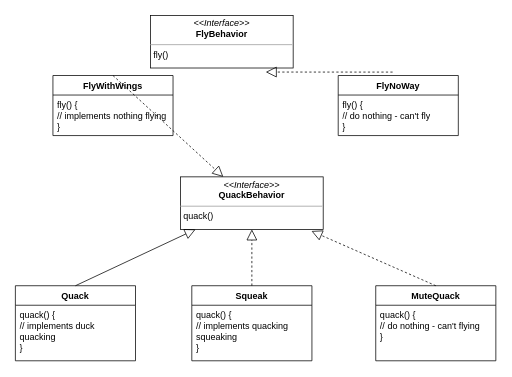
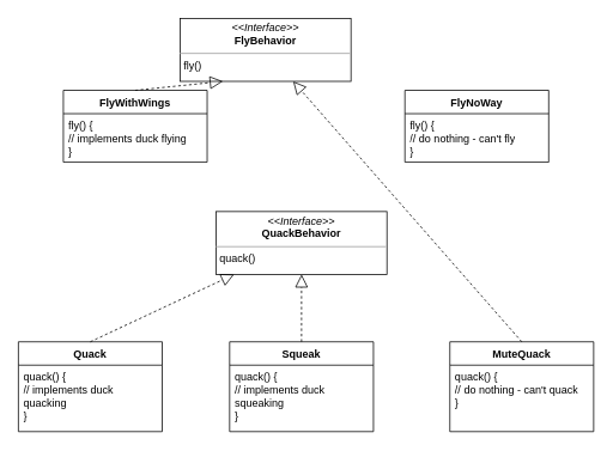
  <mxCell id="0" />
  <mxCell id="1" parent="0" />
  <mxCell id="2" value="&lt;p style=&quot;margin:0px;margin-top:4px;text-align:center;&quot;&gt;&lt;i&gt;&amp;lt;&amp;lt;Interface&amp;gt;&amp;gt;&lt;/i&gt;&lt;br&gt;&lt;b&gt;FlyBehavior&lt;/b&gt;&lt;/p&gt;&lt;hr size=&quot;1&quot;&gt;&lt;p style=&quot;margin:0px;margin-left:4px;&quot;&gt;fly()&lt;/p&gt;" style="verticalAlign=top;align=left;overflow=fill;fontSize=12;fontFamily=Helvetica;html=1;whiteSpace=wrap;" vertex="1" parent="1"><mxGeometry x="200" y="20" width="190" height="70" as="geometry" /></mxCell>
  <mxCell id="3" value="&lt;p style=&quot;margin:0px;margin-top:4px;text-align:center;&quot;&gt;&lt;i&gt;&amp;lt;&amp;lt;Interface&amp;gt;&amp;gt;&lt;/i&gt;&lt;br&gt;&lt;b&gt;QuackBehavior&lt;/b&gt;&lt;/p&gt;&lt;hr size=&quot;1&quot;&gt;&lt;p style=&quot;margin:0px;margin-left:4px;&quot;&gt;quack()&lt;/p&gt;" style="verticalAlign=top;align=left;overflow=fill;fontSize=12;fontFamily=Helvetica;html=1;whiteSpace=wrap;" vertex="1" parent="1"><mxGeometry x="240" y="235" width="190" height="70" as="geometry" /></mxCell>
  <mxCell id="4" value="FlyWithWings" style="swimlane;fontStyle=1;align=center;verticalAlign=top;childLayout=stackLayout;horizontal=1;startSize=26;horizontalStack=0;resizeParent=1;resizeParentMax=0;resizeLast=0;collapsible=1;marginBottom=0;whiteSpace=wrap;html=1;" vertex="1" parent="1"><mxGeometry x="70" y="100" width="160" height="80" as="geometry" /></mxCell>
- <mxCell id="5" value="fly() {&lt;br&gt;// implements nothing flying&lt;br&gt;}" style="text;strokeColor=none;fillColor=none;align=left;verticalAlign=top;spacingLeft=4;spacingRight=4;overflow=hidden;rotatable=0;points=[[0,0.5],[1,0.5]];portConstraint=eastwest;whiteSpace=wrap;html=1;" vertex="1" parent="4"><mxGeometry y="26" width="160" height="54" as="geometry" /></mxCell>
+ <mxCell id="5" value="fly() {&lt;br&gt;// implements duck flying&lt;br&gt;}" style="text;strokeColor=none;fillColor=none;align=left;verticalAlign=top;spacingLeft=4;spacingRight=4;overflow=hidden;rotatable=0;points=[[0,0.5],[1,0.5]];portConstraint=eastwest;whiteSpace=wrap;html=1;" vertex="1" parent="4"><mxGeometry y="26" width="160" height="54" as="geometry" /></mxCell>
  <mxCell id="6" value="FlyNoWay" style="swimlane;fontStyle=1;align=center;verticalAlign=top;childLayout=stackLayout;horizontal=1;startSize=26;horizontalStack=0;resizeParent=1;resizeParentMax=0;resizeLast=0;collapsible=1;marginBottom=0;whiteSpace=wrap;html=1;" vertex="1" parent="1"><mxGeometry x="450" y="100" width="160" height="80" as="geometry" /></mxCell>
  <mxCell id="7" value="fly() {&lt;br&gt;// do nothing - can't fly&lt;br&gt;}" style="text;strokeColor=none;fillColor=none;align=left;verticalAlign=top;spacingLeft=4;spacingRight=4;overflow=hidden;rotatable=0;points=[[0,0.5],[1,0.5]];portConstraint=eastwest;whiteSpace=wrap;html=1;" vertex="1" parent="6"><mxGeometry y="26" width="160" height="54" as="geometry" /></mxCell>
- <mxCell id="8" value="" style="endArrow=block;dashed=1;endFill=0;endSize=12;html=1;rounded=0;exitX=0.5;exitY=0;exitDx=0;exitDy=0;" edge="1" parent="1" source="4" target="3"><mxGeometry width="160" relative="1" as="geometry"><mxPoint x="150" y="90" as="sourcePoint" /><mxPoint x="310" y="90" as="targetPoint" /></mxGeometry></mxCell>
- <mxCell id="9" value="" style="endArrow=block;dashed=1;endFill=0;endSize=12;html=1;rounded=0;entryX=0.808;entryY=1.077;entryDx=0;entryDy=0;exitX=0.453;exitY=-0.057;exitDx=0;exitDy=0;entryPerimeter=0;exitPerimeter=0;" edge="1" parent="1" source="6" target="2"><mxGeometry width="160" relative="1" as="geometry"><mxPoint x="300" y="120" as="sourcePoint" /><mxPoint x="438" y="70" as="targetPoint" /></mxGeometry></mxCell>
+ <mxCell id="8" value="" style="endArrow=block;dashed=1;endFill=0;endSize=12;html=1;rounded=0;entryX=0.25;entryY=1;entryDx=0;entryDy=0;exitX=0.5;exitY=0;exitDx=0;exitDy=0;" edge="1" parent="1" source="4" target="2"><mxGeometry width="160" relative="1" as="geometry"><mxPoint x="150" y="90" as="sourcePoint" /><mxPoint x="310" y="90" as="targetPoint" /></mxGeometry></mxCell>
  <mxCell id="10" value="Quack" style="swimlane;fontStyle=1;align=center;verticalAlign=top;childLayout=stackLayout;horizontal=1;startSize=26;horizontalStack=0;resizeParent=1;resizeParentMax=0;resizeLast=0;collapsible=1;marginBottom=0;whiteSpace=wrap;html=1;" vertex="1" parent="1"><mxGeometry x="20" y="380" width="160" height="100" as="geometry" /></mxCell>
  <mxCell id="11" value="quack() {&lt;br&gt;// implements duck quacking&lt;br&gt;}" style="text;strokeColor=none;fillColor=none;align=left;verticalAlign=top;spacingLeft=4;spacingRight=4;overflow=hidden;rotatable=0;points=[[0,0.5],[1,0.5]];portConstraint=eastwest;whiteSpace=wrap;html=1;" vertex="1" parent="10"><mxGeometry y="26" width="160" height="74" as="geometry" /></mxCell>
  <mxCell id="12" value="Squeak" style="swimlane;fontStyle=1;align=center;verticalAlign=top;childLayout=stackLayout;horizontal=1;startSize=26;horizontalStack=0;resizeParent=1;resizeParentMax=0;resizeLast=0;collapsible=1;marginBottom=0;whiteSpace=wrap;html=1;" vertex="1" parent="1"><mxGeometry x="255" y="380" width="160" height="100" as="geometry" /></mxCell>
- <mxCell id="13" value="quack() {&lt;br&gt;// implements quacking squeaking&lt;br&gt;}" style="text;strokeColor=none;fillColor=none;align=left;verticalAlign=top;spacingLeft=4;spacingRight=4;overflow=hidden;rotatable=0;points=[[0,0.5],[1,0.5]];portConstraint=eastwest;whiteSpace=wrap;html=1;" vertex="1" parent="12"><mxGeometry y="26" width="160" height="74" as="geometry" /></mxCell>
+ <mxCell id="13" value="quack() {&lt;br&gt;// implements duck squeaking&lt;br&gt;}" style="text;strokeColor=none;fillColor=none;align=left;verticalAlign=top;spacingLeft=4;spacingRight=4;overflow=hidden;rotatable=0;points=[[0,0.5],[1,0.5]];portConstraint=eastwest;whiteSpace=wrap;html=1;" vertex="1" parent="12"><mxGeometry y="26" width="160" height="74" as="geometry" /></mxCell>
  <mxCell id="14" value="MuteQuack" style="swimlane;fontStyle=1;align=center;verticalAlign=top;childLayout=stackLayout;horizontal=1;startSize=26;horizontalStack=0;resizeParent=1;resizeParentMax=0;resizeLast=0;collapsible=1;marginBottom=0;whiteSpace=wrap;html=1;" vertex="1" parent="1"><mxGeometry x="500" y="380" width="160" height="100" as="geometry" /></mxCell>
- <mxCell id="15" value="quack() {&lt;br&gt;// do nothing - can't flying&lt;br&gt;}" style="text;strokeColor=none;fillColor=none;align=left;verticalAlign=top;spacingLeft=4;spacingRight=4;overflow=hidden;rotatable=0;points=[[0,0.5],[1,0.5]];portConstraint=eastwest;whiteSpace=wrap;html=1;" vertex="1" parent="14"><mxGeometry y="26" width="160" height="74" as="geometry" /></mxCell>
- <mxCell id="16" value="" style="endArrow=block;dashed=0;endFill=0;endSize=12;html=1;rounded=0;entryX=0.105;entryY=1;entryDx=0;entryDy=0;exitX=0.5;exitY=0;exitDx=0;exitDy=0;entryPerimeter=0;" edge="1" parent="1" source="10" target="3"><mxGeometry width="160" relative="1" as="geometry"><mxPoint x="92" y="370" as="sourcePoint" /><mxPoint x="230" y="320" as="targetPoint" /></mxGeometry></mxCell>
- <mxCell id="17" value="" style="endArrow=block;dashed=1;endFill=0;endSize=12;html=1;rounded=0;entryX=0.918;entryY=1.031;entryDx=0;entryDy=0;exitX=0.5;exitY=0;exitDx=0;exitDy=0;entryPerimeter=0;" edge="1" parent="1" source="14" target="3"><mxGeometry width="160" relative="1" as="geometry"><mxPoint x="480" y="370" as="sourcePoint" /><mxPoint x="640" y="280" as="targetPoint" /></mxGeometry></mxCell>
+ <mxCell id="15" value="quack() {&lt;br&gt;// do nothing - can't quack&lt;br&gt;}" style="text;strokeColor=none;fillColor=none;align=left;verticalAlign=top;spacingLeft=4;spacingRight=4;overflow=hidden;rotatable=0;points=[[0,0.5],[1,0.5]];portConstraint=eastwest;whiteSpace=wrap;html=1;" vertex="1" parent="14"><mxGeometry y="26" width="160" height="74" as="geometry" /></mxCell>
+ <mxCell id="16" value="" style="endArrow=block;dashed=1;endFill=0;endSize=12;html=1;rounded=0;entryX=0.105;entryY=1;entryDx=0;entryDy=0;exitX=0.5;exitY=0;exitDx=0;exitDy=0;entryPerimeter=0;" edge="1" parent="1" source="10" target="3"><mxGeometry width="160" relative="1" as="geometry"><mxPoint x="92" y="370" as="sourcePoint" /><mxPoint x="230" y="320" as="targetPoint" /></mxGeometry></mxCell>
+ <mxCell id="17" value="" style="endArrow=block;dashed=1;endFill=0;endSize=12;html=1;rounded=0;exitX=0.5;exitY=0;exitDx=0;exitDy=0;" edge="1" parent="1" source="14" target="2"><mxGeometry width="160" relative="1" as="geometry"><mxPoint x="480" y="370" as="sourcePoint" /><mxPoint x="640" y="280" as="targetPoint" /></mxGeometry></mxCell>
  <mxCell id="18" value="" style="endArrow=block;dashed=1;endFill=0;endSize=12;html=1;rounded=0;entryX=0.5;entryY=1;entryDx=0;entryDy=0;exitX=0.5;exitY=0;exitDx=0;exitDy=0;" edge="1" parent="1" source="12" target="3"><mxGeometry width="160" relative="1" as="geometry"><mxPoint x="180" y="400" as="sourcePoint" /><mxPoint x="340" y="310" as="targetPoint" /></mxGeometry></mxCell>
